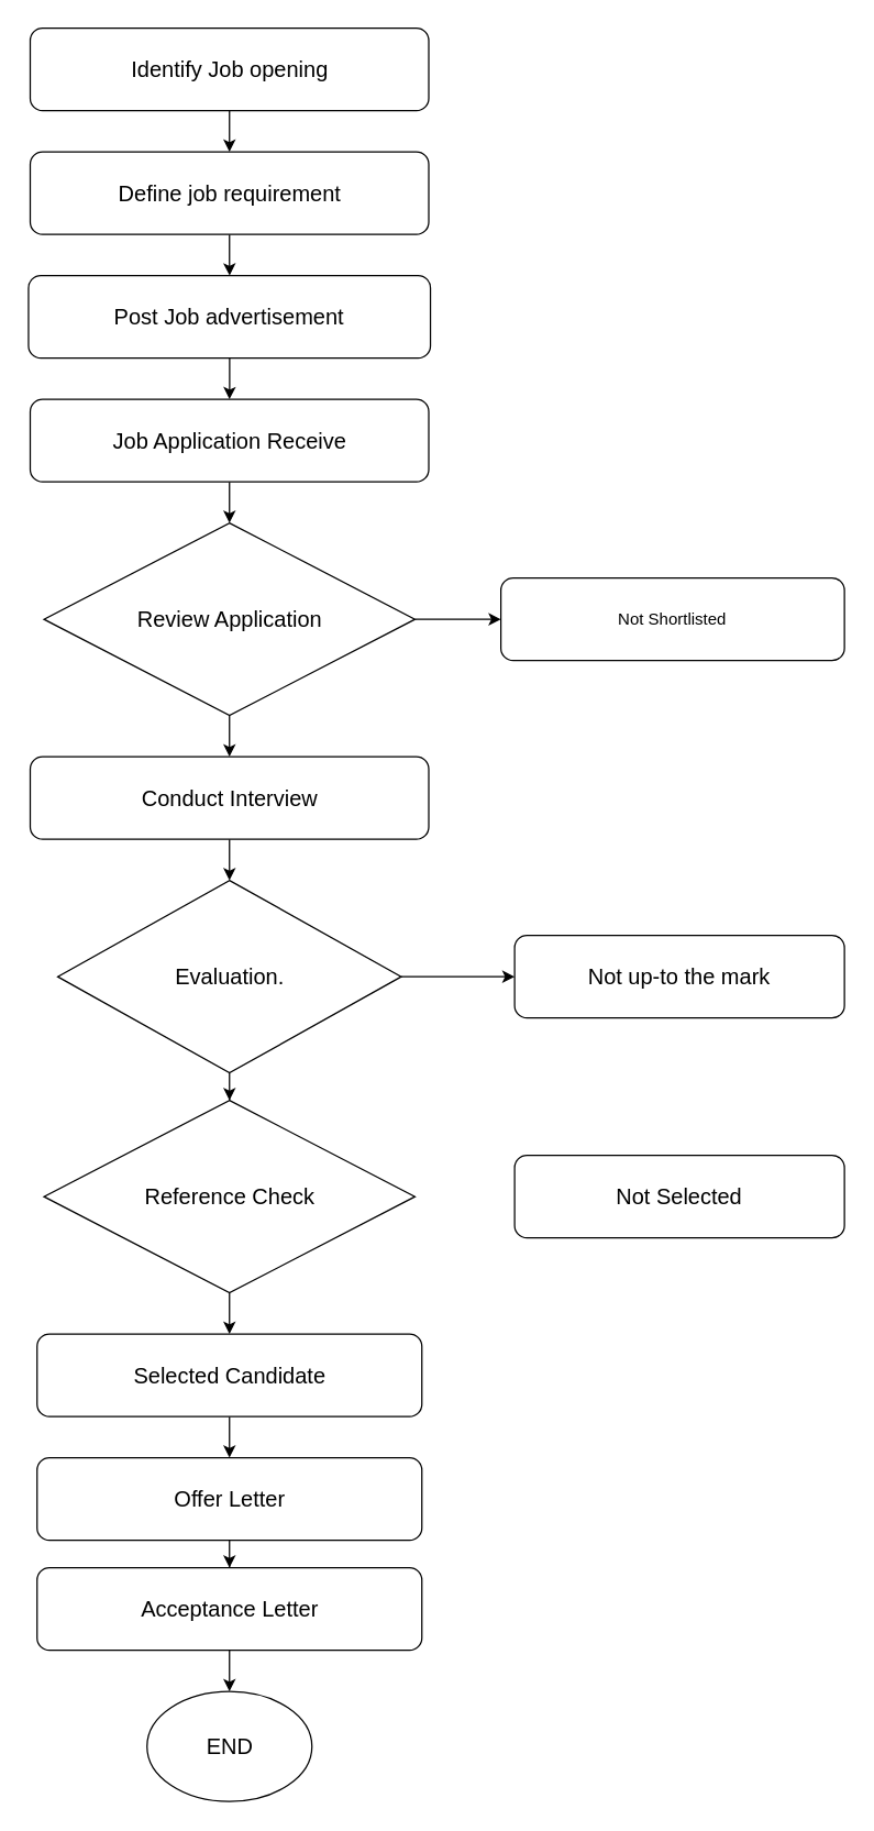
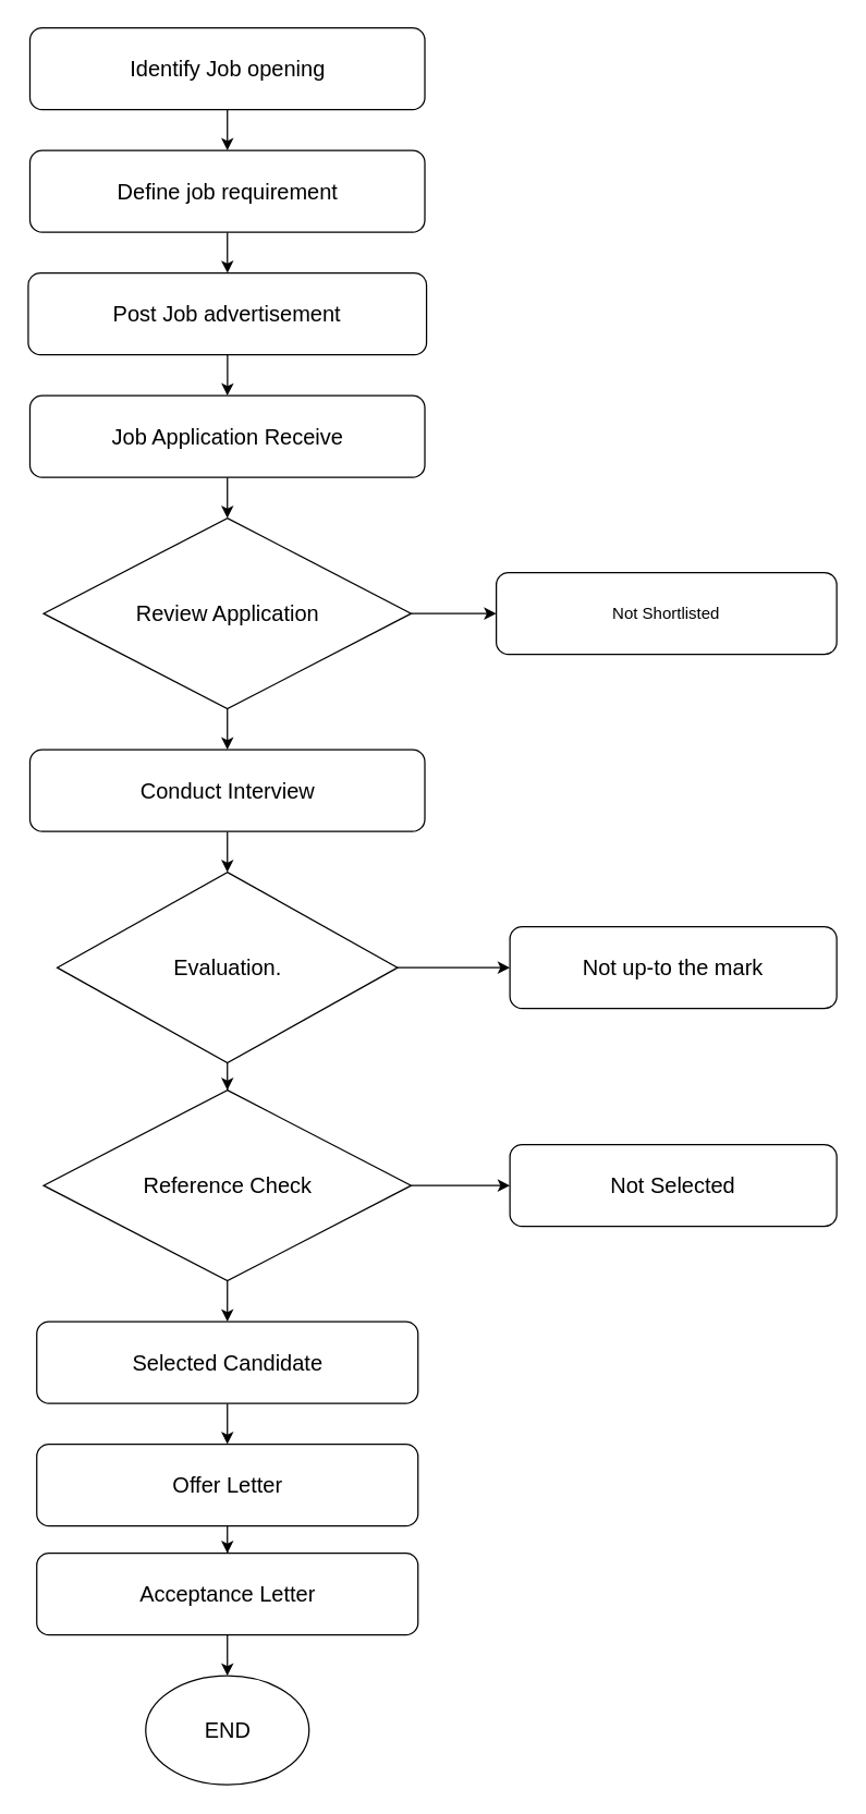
  <mxCell id="0" />
  <mxCell id="1" parent="0" />
  <mxCell id="2" value="" style="edgeStyle=orthogonalEdgeStyle;rounded=0;orthogonalLoop=1;jettySize=auto;html=1;" edge="1" parent="1" source="3" target="5"><mxGeometry relative="1" as="geometry" /></mxCell>
  <mxCell id="3" value="&lt;font style=&quot;font-size: 16px;&quot;&gt;Identify Job opening&lt;/font&gt;" style="rounded=1;whiteSpace=wrap;html=1;" vertex="1" parent="1"><mxGeometry x="21.5" y="20" width="290" height="60" as="geometry" /></mxCell>
  <mxCell id="4" value="" style="edgeStyle=orthogonalEdgeStyle;rounded=0;orthogonalLoop=1;jettySize=auto;html=1;" edge="1" parent="1" source="5" target="7"><mxGeometry relative="1" as="geometry" /></mxCell>
  <mxCell id="5" value="&lt;font style=&quot;font-size: 16px;&quot;&gt;Define job requirement&lt;/font&gt;" style="rounded=1;whiteSpace=wrap;html=1;" vertex="1" parent="1"><mxGeometry x="21.5" y="110" width="290" height="60" as="geometry" /></mxCell>
  <mxCell id="6" value="" style="edgeStyle=orthogonalEdgeStyle;rounded=0;orthogonalLoop=1;jettySize=auto;html=1;" edge="1" parent="1" source="7" target="9"><mxGeometry relative="1" as="geometry" /></mxCell>
  <mxCell id="7" value="&lt;font style=&quot;font-size: 16px;&quot;&gt;Post Job advertisement&lt;/font&gt;" style="rounded=1;whiteSpace=wrap;html=1;" vertex="1" parent="1"><mxGeometry x="20.25" y="200" width="292.5" height="60" as="geometry" /></mxCell>
  <mxCell id="8" value="" style="edgeStyle=orthogonalEdgeStyle;rounded=0;orthogonalLoop=1;jettySize=auto;html=1;" edge="1" parent="1" source="9" target="12"><mxGeometry relative="1" as="geometry" /></mxCell>
  <mxCell id="9" value="&lt;font style=&quot;font-size: 16px;&quot;&gt;Job Application Receive&lt;/font&gt;" style="rounded=1;whiteSpace=wrap;html=1;" vertex="1" parent="1"><mxGeometry x="21.5" y="290" width="290" height="60" as="geometry" /></mxCell>
  <mxCell id="10" value="" style="edgeStyle=orthogonalEdgeStyle;rounded=0;orthogonalLoop=1;jettySize=auto;html=1;" edge="1" parent="1" source="12" target="13"><mxGeometry relative="1" as="geometry" /></mxCell>
  <mxCell id="11" value="" style="edgeStyle=orthogonalEdgeStyle;rounded=0;orthogonalLoop=1;jettySize=auto;html=1;" edge="1" parent="1" source="12" target="15"><mxGeometry relative="1" as="geometry" /></mxCell>
  <mxCell id="12" value="&lt;font style=&quot;font-size: 16px;&quot;&gt;Review Application&lt;/font&gt;" style="rhombus;whiteSpace=wrap;html=1;" vertex="1" parent="1"><mxGeometry x="31.5" y="380" width="270" height="140" as="geometry" /></mxCell>
  <mxCell id="13" value="Not Shortlisted" style="rounded=1;whiteSpace=wrap;html=1;" vertex="1" parent="1"><mxGeometry x="364" y="420" width="250" height="60" as="geometry" /></mxCell>
  <mxCell id="14" value="" style="edgeStyle=orthogonalEdgeStyle;rounded=0;orthogonalLoop=1;jettySize=auto;html=1;" edge="1" parent="1" source="15" target="18"><mxGeometry relative="1" as="geometry" /></mxCell>
  <mxCell id="15" value="&lt;font style=&quot;font-size: 16px;&quot;&gt;Conduct Interview&lt;/font&gt;" style="rounded=1;whiteSpace=wrap;html=1;" vertex="1" parent="1"><mxGeometry x="21.5" y="550" width="290" height="60" as="geometry" /></mxCell>
  <mxCell id="16" value="" style="edgeStyle=orthogonalEdgeStyle;rounded=0;orthogonalLoop=1;jettySize=auto;html=1;" edge="1" parent="1" source="18" target="19"><mxGeometry relative="1" as="geometry" /></mxCell>
  <mxCell id="17" value="" style="edgeStyle=orthogonalEdgeStyle;rounded=0;orthogonalLoop=1;jettySize=auto;html=1;" edge="1" parent="1" source="18" target="23"><mxGeometry relative="1" as="geometry" /></mxCell>
  <mxCell id="18" value="&lt;font style=&quot;font-size: 16px;&quot;&gt;Evaluation.&lt;/font&gt;" style="rhombus;whiteSpace=wrap;html=1;" vertex="1" parent="1"><mxGeometry x="41.5" y="640" width="250" height="140" as="geometry" /></mxCell>
  <mxCell id="19" value="&lt;font style=&quot;font-size: 16px;&quot;&gt;Not up-to the mark&lt;/font&gt;" style="rounded=1;whiteSpace=wrap;html=1;" vertex="1" parent="1"><mxGeometry x="374" y="680" width="240" height="60" as="geometry" /></mxCell>
  <mxCell id="20" value="&lt;font style=&quot;font-size: 16px;&quot;&gt;Not Selected&lt;/font&gt;" style="rounded=1;whiteSpace=wrap;html=1;" vertex="1" parent="1"><mxGeometry x="374" y="840" width="240" height="60" as="geometry" /></mxCell>
+ <mxCell id="21" value="" style="edgeStyle=orthogonalEdgeStyle;rounded=0;orthogonalLoop=1;jettySize=auto;html=1;" edge="1" parent="1" source="23" target="20"><mxGeometry relative="1" as="geometry" /></mxCell>
  <mxCell id="22" value="" style="edgeStyle=orthogonalEdgeStyle;rounded=0;orthogonalLoop=1;jettySize=auto;html=1;" edge="1" parent="1" source="23" target="25"><mxGeometry relative="1" as="geometry" /></mxCell>
  <mxCell id="23" value="&lt;font style=&quot;font-size: 16px;&quot;&gt;Reference Check&lt;/font&gt;" style="rhombus;whiteSpace=wrap;html=1;" vertex="1" parent="1"><mxGeometry x="31.5" y="800" width="270" height="140" as="geometry" /></mxCell>
  <mxCell id="24" value="" style="edgeStyle=orthogonalEdgeStyle;rounded=0;orthogonalLoop=1;jettySize=auto;html=1;" edge="1" parent="1" source="25" target="27"><mxGeometry relative="1" as="geometry" /></mxCell>
  <mxCell id="25" value="&lt;font style=&quot;font-size: 16px;&quot;&gt;Selected Candidate&lt;/font&gt;" style="rounded=1;whiteSpace=wrap;html=1;" vertex="1" parent="1"><mxGeometry x="26.5" y="970" width="280" height="60" as="geometry" /></mxCell>
  <mxCell id="26" value="" style="edgeStyle=orthogonalEdgeStyle;rounded=0;orthogonalLoop=1;jettySize=auto;html=1;" edge="1" parent="1" source="27" target="29"><mxGeometry relative="1" as="geometry" /></mxCell>
  <mxCell id="27" value="&lt;font style=&quot;font-size: 16px;&quot;&gt;Offer Letter&lt;/font&gt;" style="rounded=1;whiteSpace=wrap;html=1;" vertex="1" parent="1"><mxGeometry x="26.5" y="1060" width="280" height="60" as="geometry" /></mxCell>
  <mxCell id="28" value="" style="edgeStyle=orthogonalEdgeStyle;rounded=0;orthogonalLoop=1;jettySize=auto;html=1;" edge="1" parent="1" source="29" target="30"><mxGeometry relative="1" as="geometry" /></mxCell>
  <mxCell id="29" value="&lt;font style=&quot;font-size: 16px;&quot;&gt;Acceptance Letter&lt;/font&gt;" style="rounded=1;whiteSpace=wrap;html=1;" vertex="1" parent="1"><mxGeometry x="26.5" y="1140" width="280" height="60" as="geometry" /></mxCell>
  <mxCell id="30" value="&lt;font style=&quot;font-size: 16px;&quot;&gt;END&lt;/font&gt;" style="ellipse;whiteSpace=wrap;html=1;" vertex="1" parent="1"><mxGeometry x="106.5" y="1230" width="120" height="80" as="geometry" /></mxCell>
